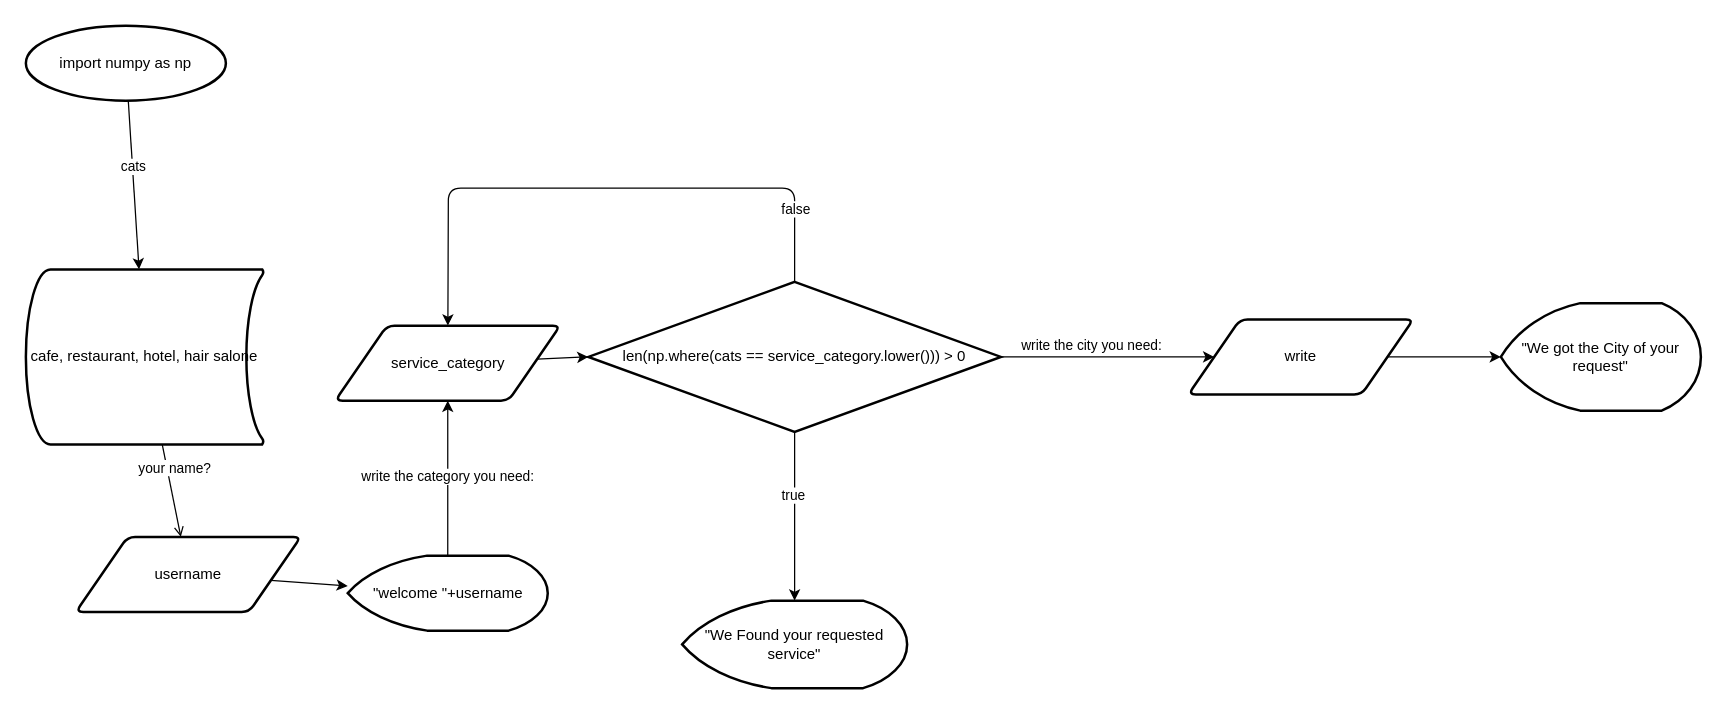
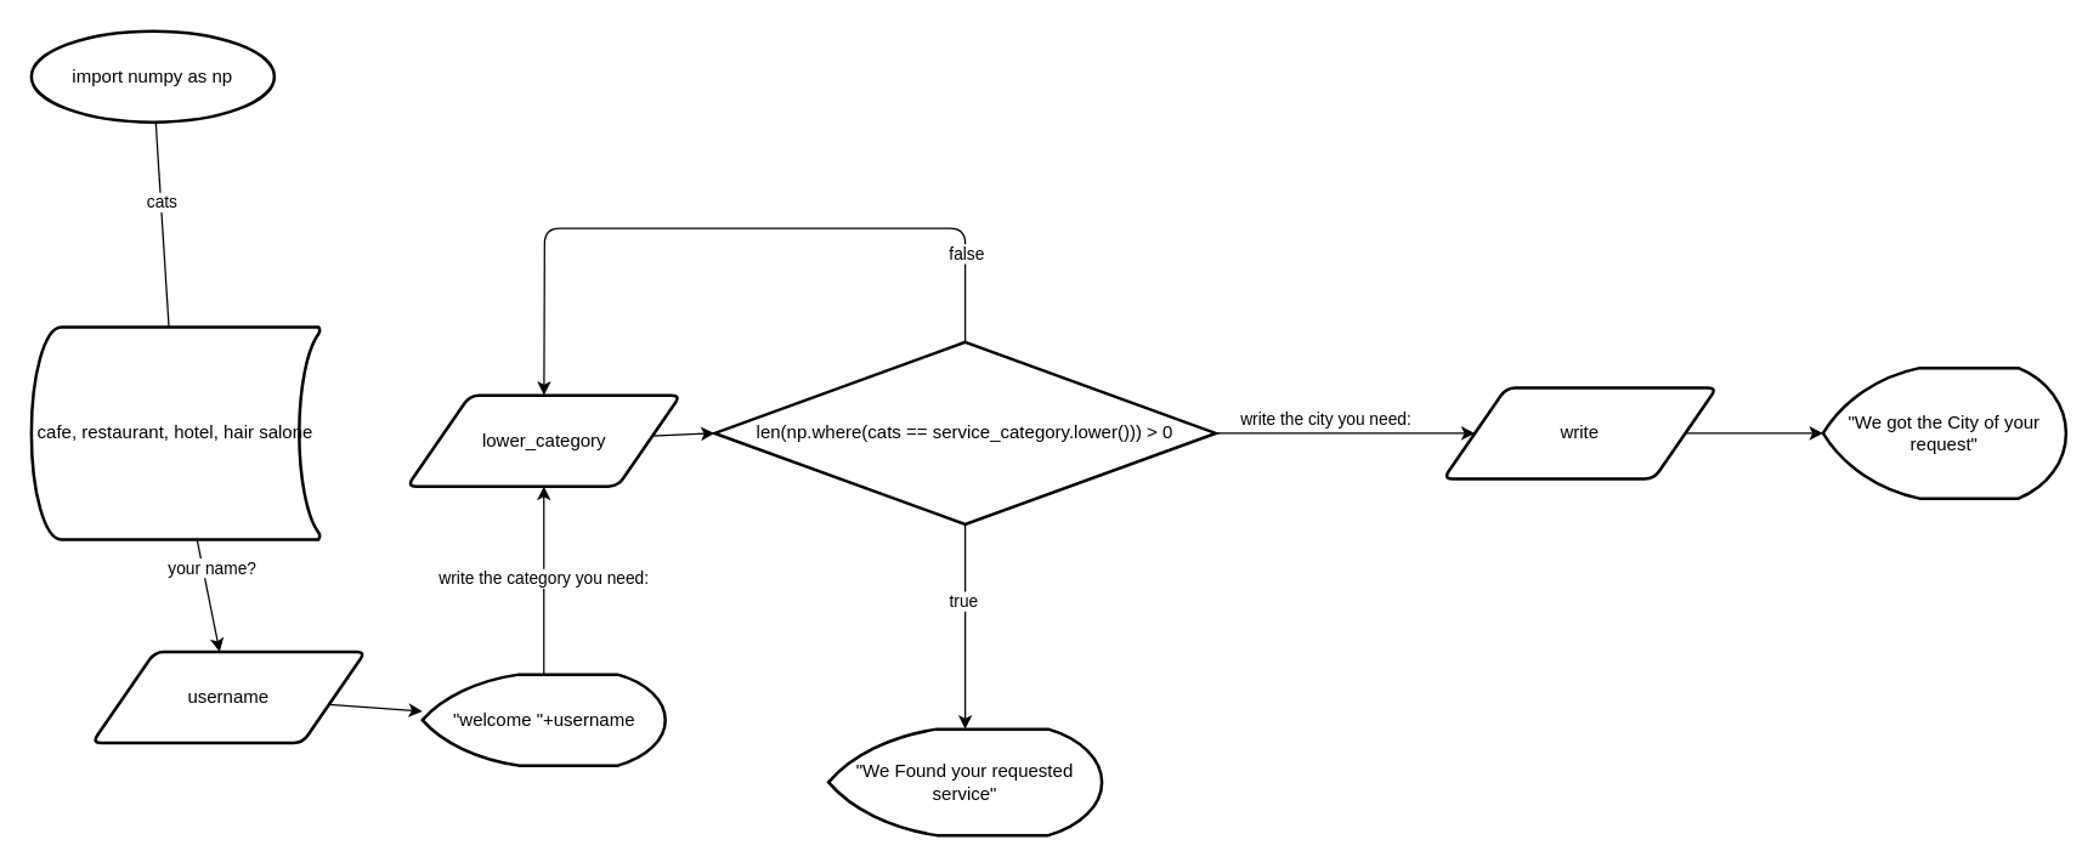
  <mxCell id="0" />
  <mxCell id="1" parent="0" />
  <mxCell id="2" style="edgeStyle=none;html=1;entryX=0;entryY=0.5;entryDx=0;entryDy=0;entryPerimeter=0;" parent="1" source="3" target="23" edge="1"><mxGeometry relative="1" as="geometry" /></mxCell>
- <mxCell id="3" value="service_category" style="shape=parallelogram;html=1;strokeWidth=2;perimeter=parallelogramPerimeter;whiteSpace=wrap;rounded=1;arcSize=12;size=0.23;" parent="1" vertex="1"><mxGeometry x="267.5" y="260" width="180" height="60" as="geometry" /></mxCell>
+ <mxCell id="3" value="lower_category" style="shape=parallelogram;html=1;strokeWidth=2;perimeter=parallelogramPerimeter;whiteSpace=wrap;rounded=1;arcSize=12;size=0.23;" parent="1" vertex="1"><mxGeometry x="267.5" y="260" width="180" height="60" as="geometry" /></mxCell>
  <mxCell id="4" style="edgeStyle=none;html=1;" parent="1" source="17" target="3" edge="1"><mxGeometry relative="1" as="geometry"><mxPoint x="357.5" y="424" as="sourcePoint" /></mxGeometry></mxCell>
  <mxCell id="5" value="write the category you need:&amp;nbsp;" style="edgeLabel;html=1;align=center;verticalAlign=middle;resizable=0;points=[];" parent="4" vertex="1" connectable="0"><mxGeometry x="-0.148" y="-1" relative="1" as="geometry"><mxPoint y="-11" as="offset" /></mxGeometry></mxCell>
  <mxCell id="6" style="edgeStyle=none;html=1;" parent="1" source="7" target="25" edge="1"><mxGeometry relative="1" as="geometry" /></mxCell>
  <mxCell id="7" value="write" style="shape=parallelogram;html=1;strokeWidth=2;perimeter=parallelogramPerimeter;whiteSpace=wrap;rounded=1;arcSize=12;size=0.23;" parent="1" vertex="1"><mxGeometry x="950" y="255" width="180" height="60" as="geometry" /></mxCell>
  <mxCell id="8" style="edgeStyle=none;html=1;exitX=1;exitY=0.5;exitDx=0;exitDy=0;exitPerimeter=0;" parent="1" source="23" target="7" edge="1"><mxGeometry relative="1" as="geometry"><mxPoint x="1020" y="680" as="sourcePoint" /></mxGeometry></mxCell>
  <mxCell id="9" value="write the city you need:&amp;nbsp;" style="edgeLabel;html=1;align=center;verticalAlign=middle;resizable=0;points=[];" parent="8" vertex="1" connectable="0"><mxGeometry x="-0.148" y="-1" relative="1" as="geometry"><mxPoint y="-11" as="offset" /></mxGeometry></mxCell>
- <mxCell id="10" style="edgeStyle=none;html=1;endArrow=open;" parent="1" source="18" target="16" edge="1"><mxGeometry relative="1" as="geometry" /></mxCell>
+ <mxCell id="10" style="edgeStyle=none;html=1;" parent="1" source="18" target="16" edge="1"><mxGeometry relative="1" as="geometry" /></mxCell>
  <mxCell id="11" value="your name?" style="edgeLabel;html=1;align=center;verticalAlign=middle;resizable=0;points=[];" parent="10" vertex="1" connectable="0"><mxGeometry x="-0.172" y="3" relative="1" as="geometry"><mxPoint y="-11" as="offset" /></mxGeometry></mxCell>
- <mxCell id="12" style="edgeStyle=none;html=1;" parent="1" source="14" target="18" edge="1"><mxGeometry relative="1" as="geometry" /></mxCell>
+ <mxCell id="12" style="edgeStyle=none;html=1;endArrow=none;" parent="1" source="14" target="18" edge="1"><mxGeometry relative="1" as="geometry" /></mxCell>
  <mxCell id="13" value="cats" style="edgeLabel;html=1;align=center;verticalAlign=middle;resizable=0;points=[];" parent="12" vertex="1" connectable="0"><mxGeometry x="-0.251" y="1" relative="1" as="geometry"><mxPoint x="-1" y="2" as="offset" /></mxGeometry></mxCell>
  <mxCell id="14" value="import numpy as np" style="strokeWidth=2;html=1;shape=mxgraph.flowchart.start_2;whiteSpace=wrap;" parent="1" vertex="1"><mxGeometry x="20" y="20" width="160" height="60" as="geometry" /></mxCell>
  <mxCell id="15" style="edgeStyle=none;html=1;" parent="1" source="16" target="17" edge="1"><mxGeometry relative="1" as="geometry"><mxPoint x="251.25" y="474" as="targetPoint" /></mxGeometry></mxCell>
  <mxCell id="16" value="username" style="shape=parallelogram;html=1;strokeWidth=2;perimeter=parallelogramPerimeter;whiteSpace=wrap;rounded=1;arcSize=12;size=0.23;" parent="1" vertex="1"><mxGeometry x="60" y="429" width="180" height="60" as="geometry" /></mxCell>
  <mxCell id="17" value="&quot;welcome &quot;+username" style="strokeWidth=2;html=1;shape=mxgraph.flowchart.display;whiteSpace=wrap;" parent="1" vertex="1"><mxGeometry x="277.5" y="444" width="160" height="60" as="geometry" /></mxCell>
  <mxCell id="18" value="cafe, restaurant, hotel, hair salone" style="strokeWidth=2;html=1;shape=mxgraph.flowchart.stored_data;whiteSpace=wrap;" parent="1" vertex="1"><mxGeometry x="20" y="215" width="190" height="140" as="geometry" /></mxCell>
  <mxCell id="19" style="edgeStyle=none;html=1;exitX=0.5;exitY=0;exitDx=0;exitDy=0;exitPerimeter=0;" parent="1" source="23" target="3" edge="1"><mxGeometry relative="1" as="geometry"><Array as="points"><mxPoint x="635" y="150" /><mxPoint x="358" y="150" /></Array></mxGeometry></mxCell>
  <mxCell id="20" value="false" style="edgeLabel;html=1;align=center;verticalAlign=middle;resizable=0;points=[];" parent="19" vertex="1" connectable="0"><mxGeometry x="-0.892" y="-2" relative="1" as="geometry"><mxPoint x="-2" y="-34" as="offset" /></mxGeometry></mxCell>
  <mxCell id="21" style="edgeStyle=none;html=1;exitX=0.5;exitY=1;exitDx=0;exitDy=0;exitPerimeter=0;" parent="1" source="23" target="24" edge="1"><mxGeometry relative="1" as="geometry"><mxPoint x="800" y="287.281" as="sourcePoint" /></mxGeometry></mxCell>
  <mxCell id="22" value="true" style="edgeLabel;html=1;align=center;verticalAlign=middle;resizable=0;points=[];" vertex="1" connectable="0" parent="21"><mxGeometry x="-0.264" y="-2" relative="1" as="geometry"><mxPoint as="offset" /></mxGeometry></mxCell>
  <mxCell id="23" value="len(np.where(cats == service_category.lower())) &amp;gt; 0" style="strokeWidth=2;html=1;shape=mxgraph.flowchart.decision;whiteSpace=wrap;rotation=0;" parent="1" vertex="1"><mxGeometry x="470" y="225" width="330" height="120" as="geometry" /></mxCell>
  <mxCell id="24" value="&quot;We Found your requested service&quot;" style="strokeWidth=2;html=1;shape=mxgraph.flowchart.display;whiteSpace=wrap;" parent="1" vertex="1"><mxGeometry x="545" y="480" width="180" height="70" as="geometry" /></mxCell>
  <mxCell id="25" value="&quot;We got the City of your request&quot;" style="strokeWidth=2;html=1;shape=mxgraph.flowchart.display;whiteSpace=wrap;" parent="1" vertex="1"><mxGeometry x="1200" y="242" width="160" height="86" as="geometry" /></mxCell>
